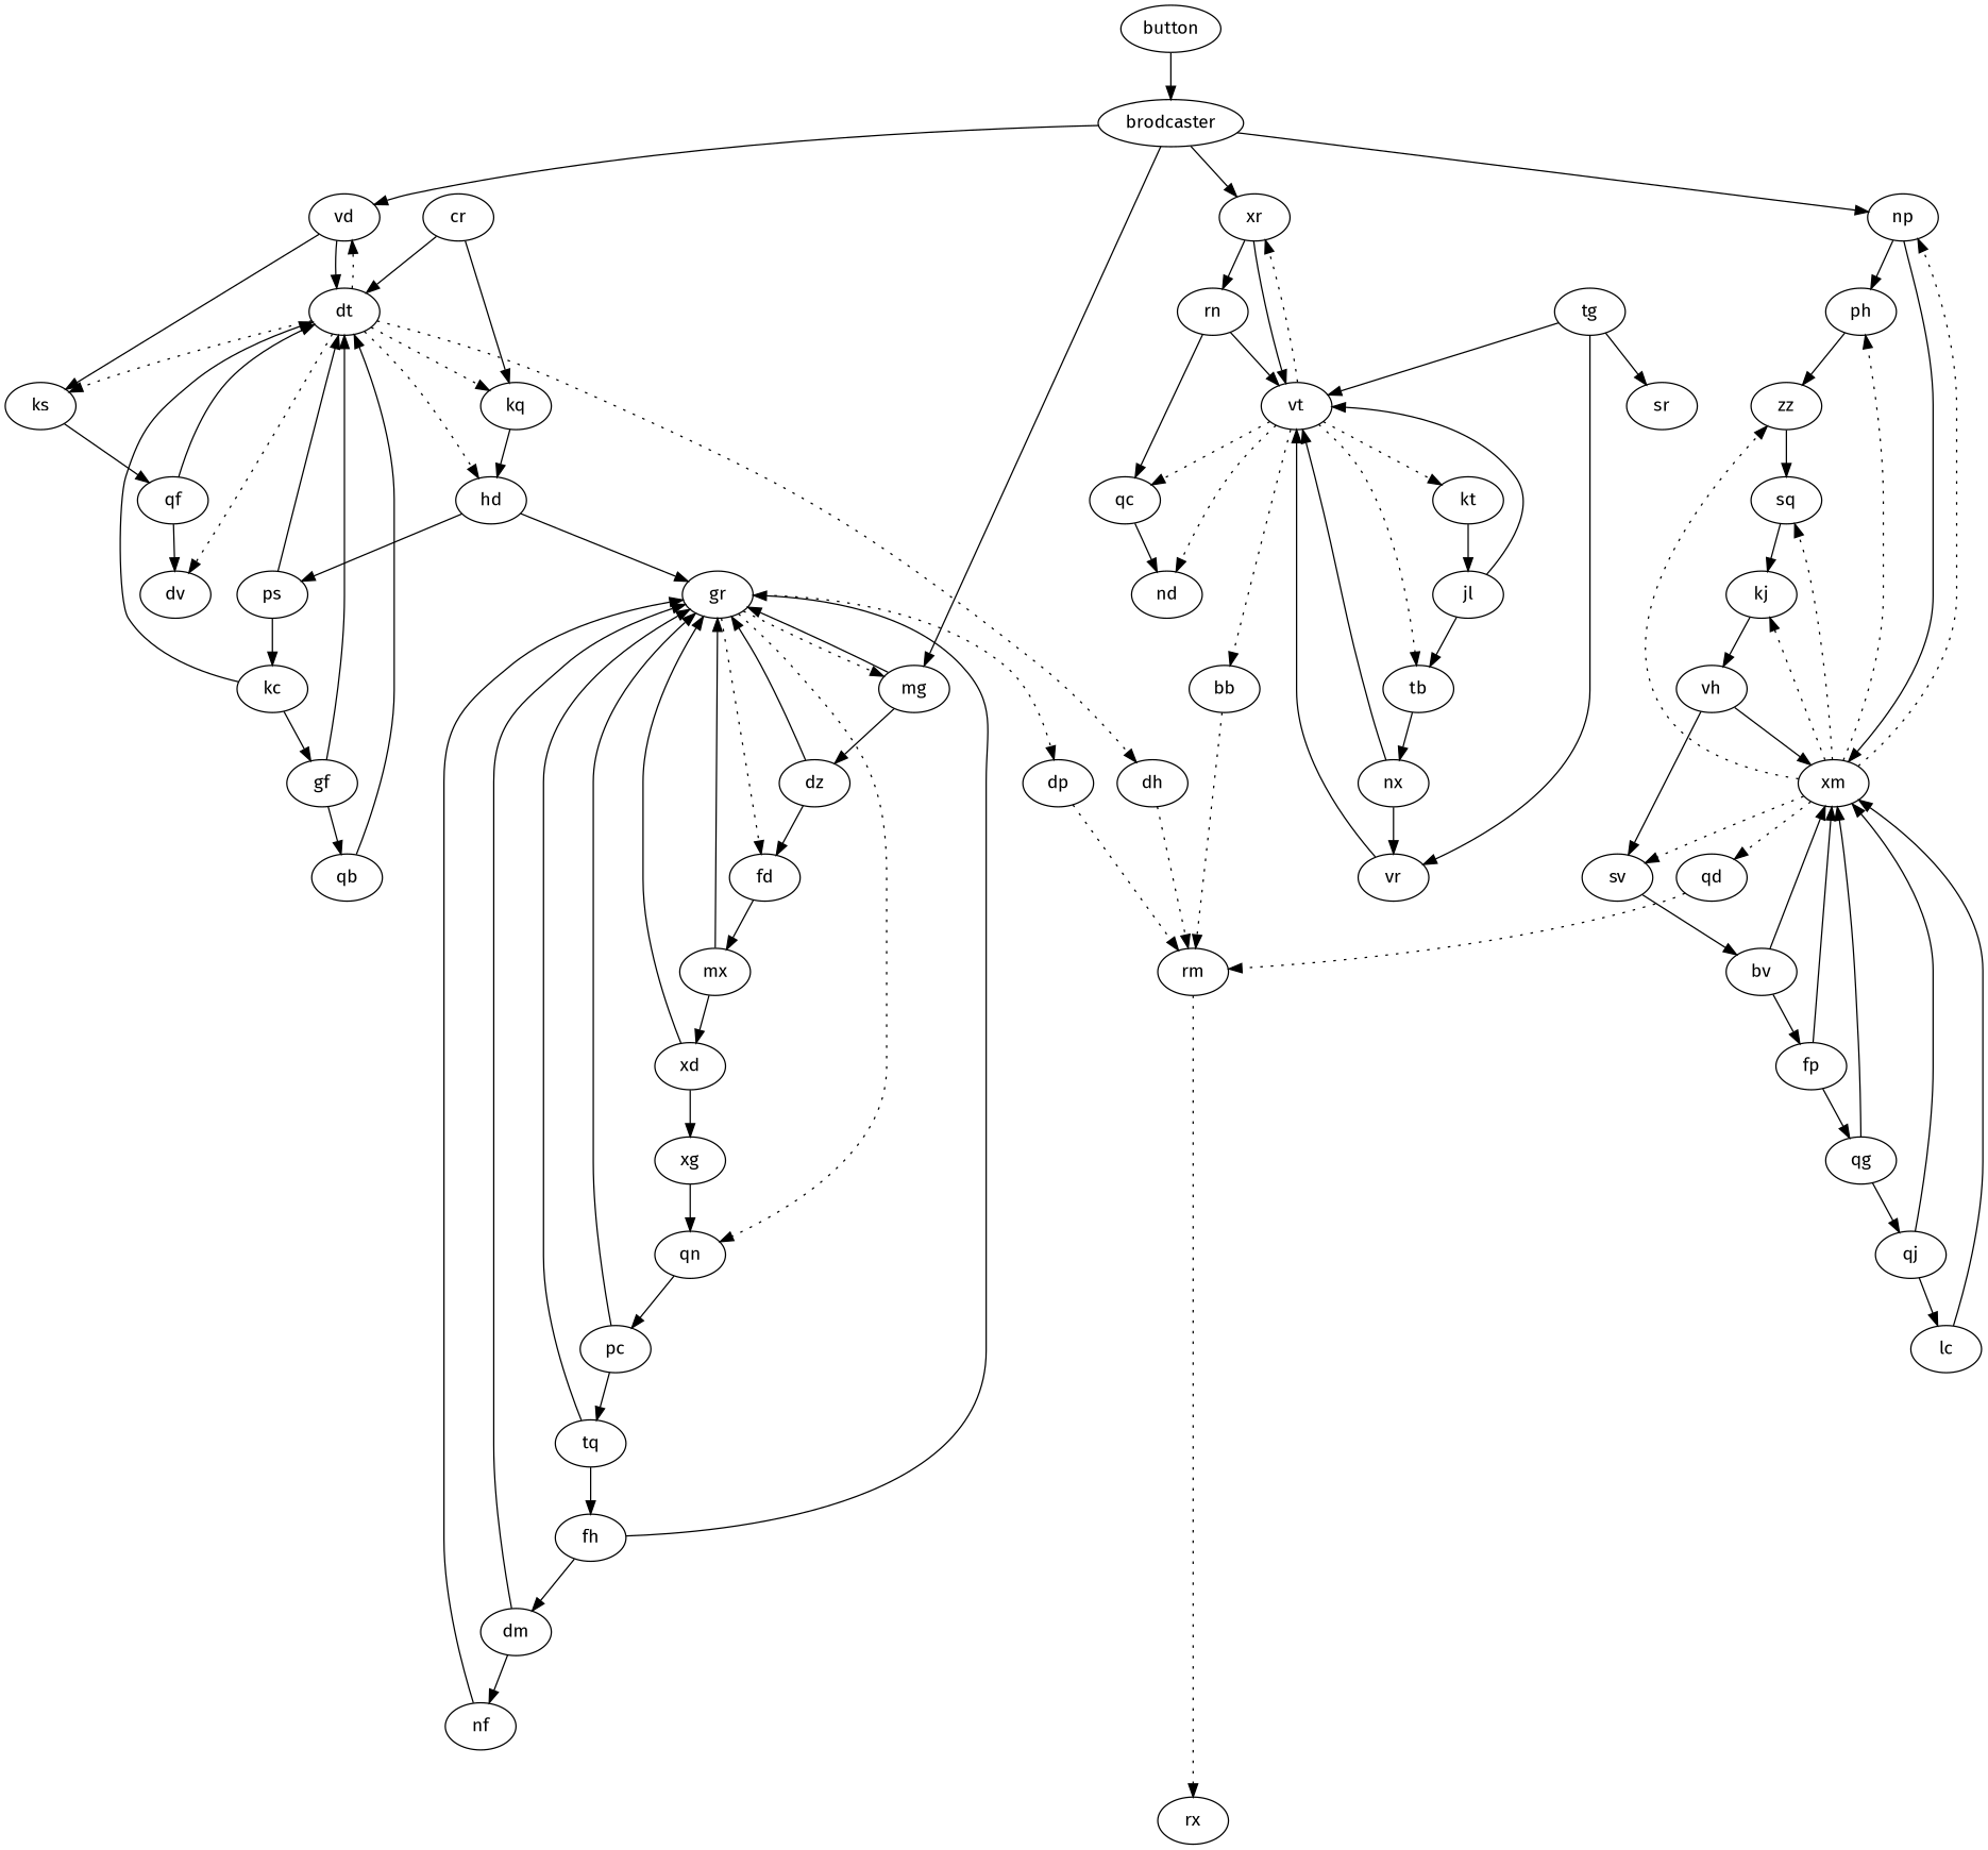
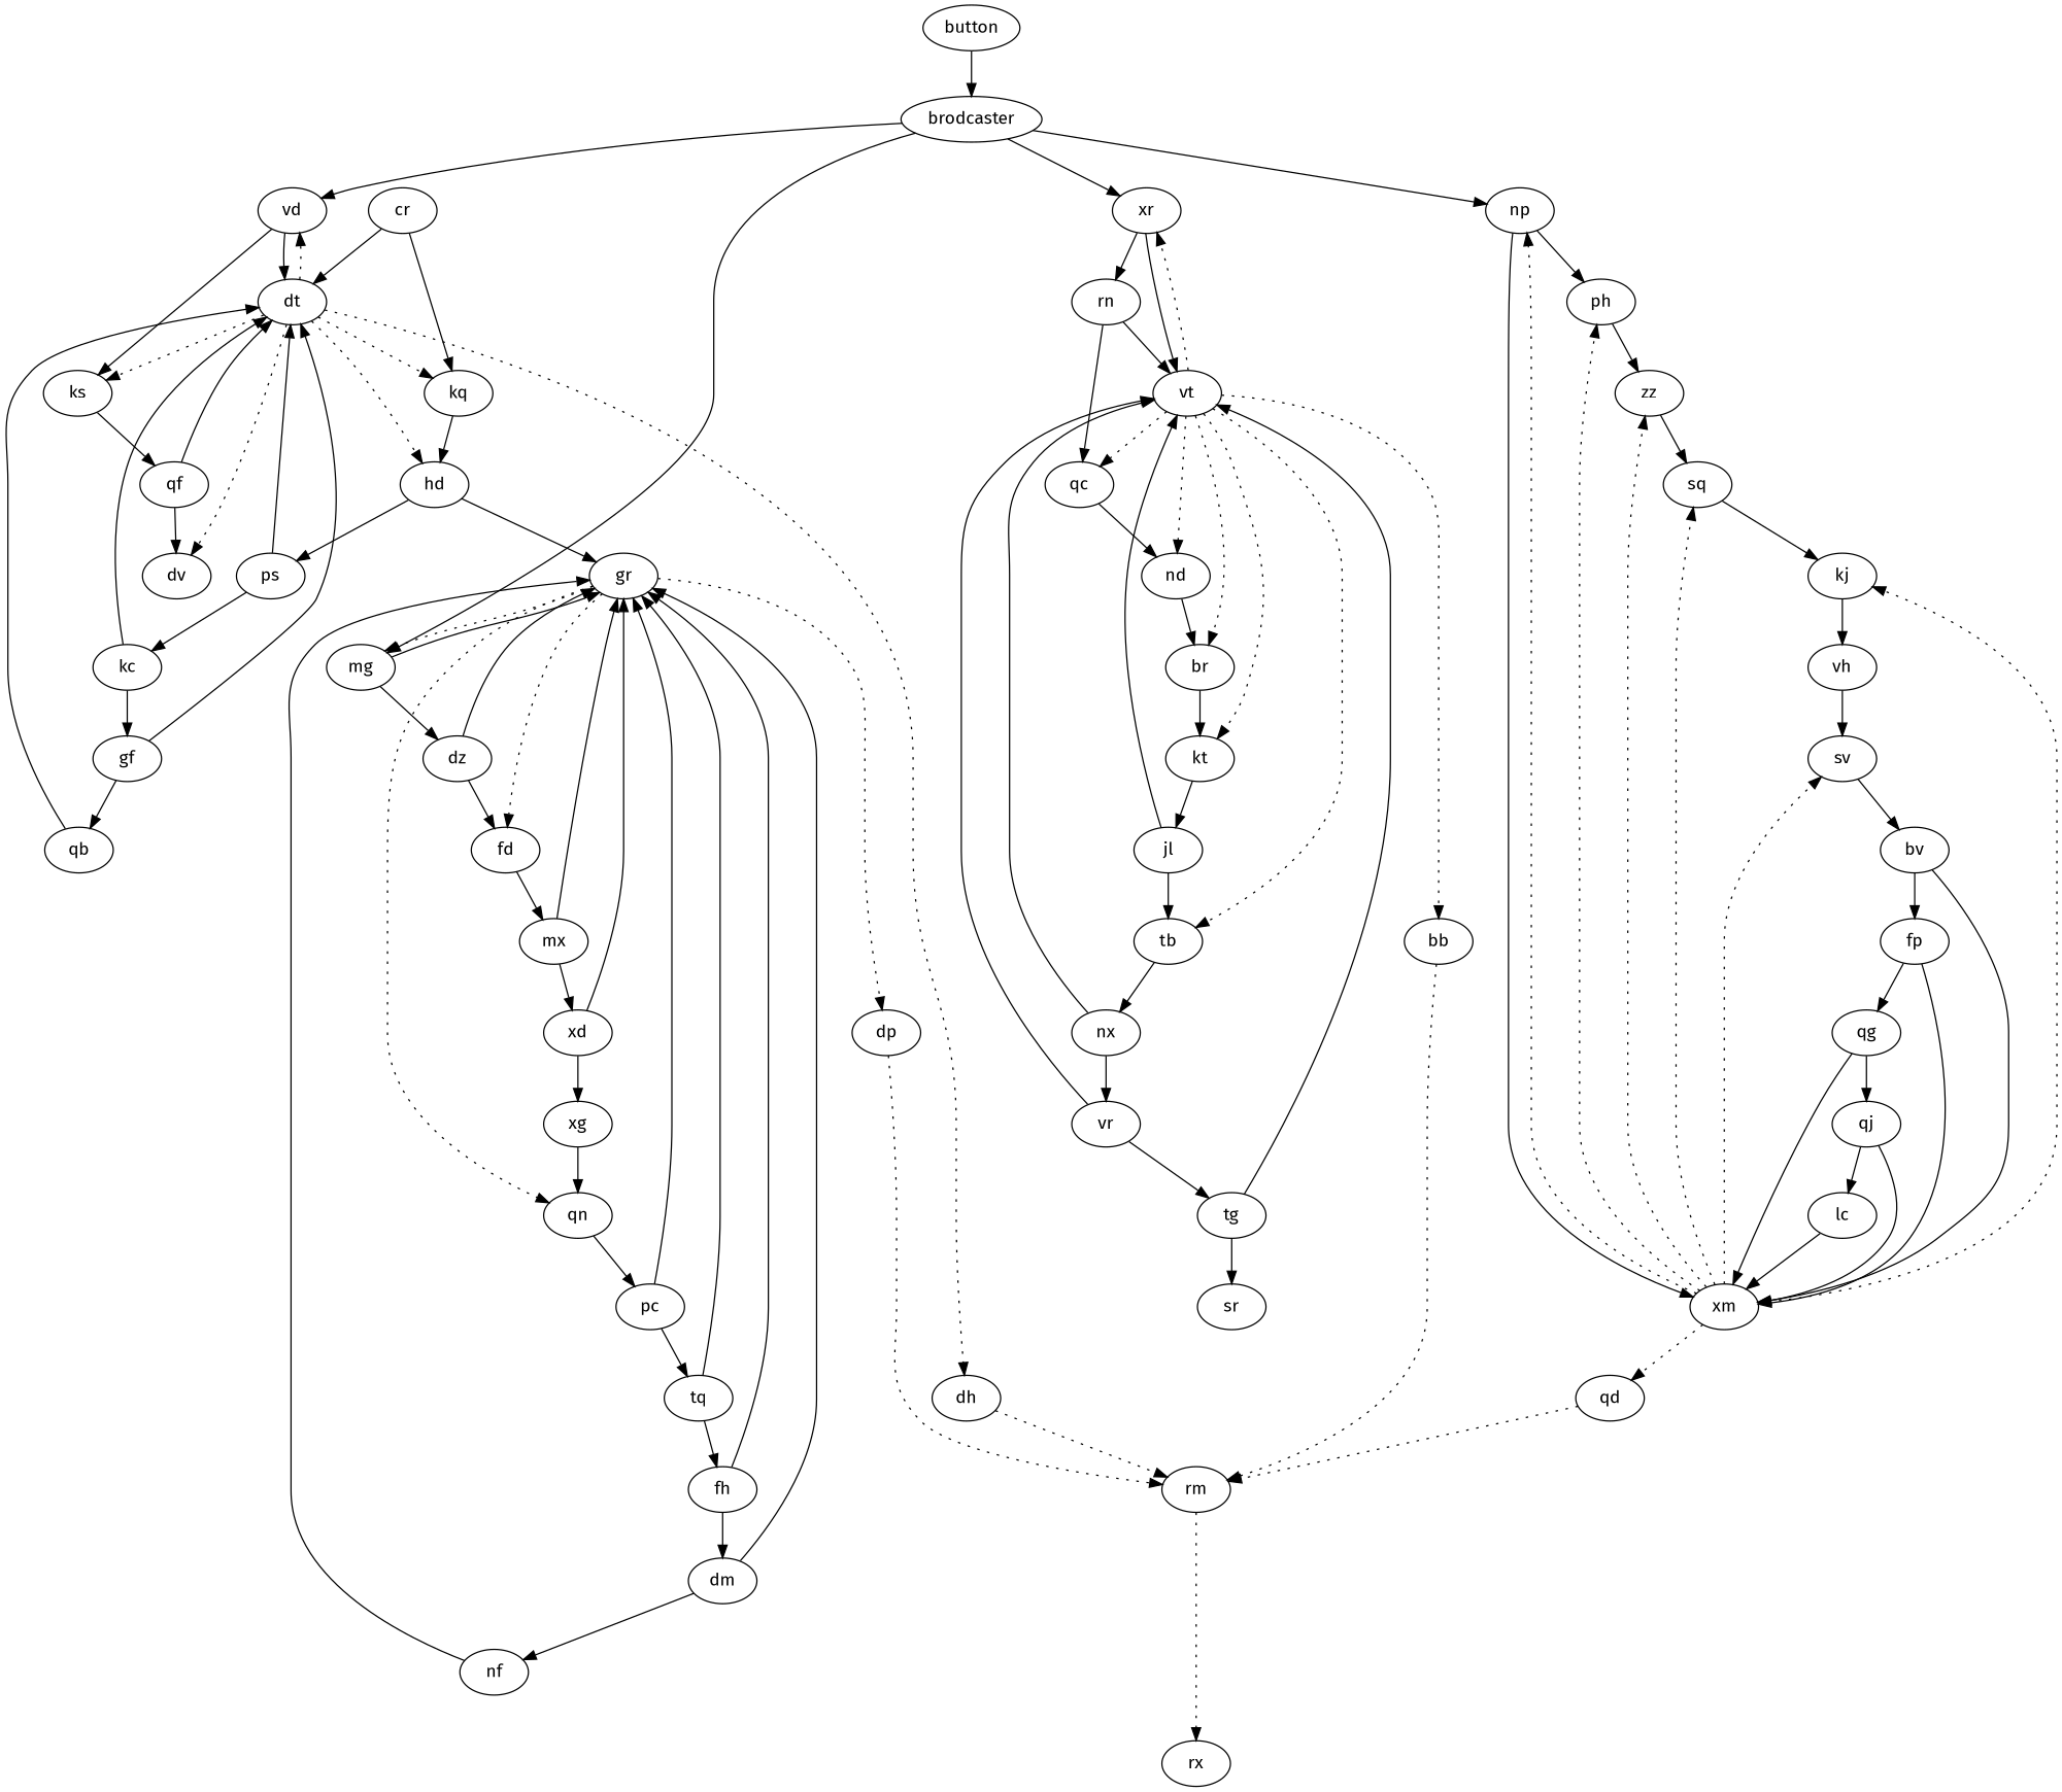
  digraph {
    fontname="Fira Sans"
    node [fontname="Fira Sans"]
    edge [fontname="Fira Sans"]
    rx
    button
    brodcaster
    mg
    np
    vd
    xr
    dz
    gr
    ph
    xm
    dt
    ks
    vt
    rn
    fd
    dp
    qn
    zz
    sq
    kj
    qd
    sv
    dv
    kq
    hd
    dh
    qf
+   br
    kt
    bb
    tb
    qc
    nd
    mx
    xd
    rm
    pc
    vh
    vr
    tg
    sr
    jl
    nx
    ps
    cr
    bv
    tq
    qg
    qj
    lc
    xg
    fh
    kc
    dm
    nf
    qb
    fp
    gf
    subgraph sub_1 {
      rank=sink
      rx
    }
    button -> brodcaster
    brodcaster -> mg
    brodcaster -> np
    brodcaster -> vd
    brodcaster -> xr
    mg -> dz
    mg -> gr
    np -> ph
    np -> xm
    vd -> dt
    vd -> ks
    xr -> vt
    xr -> rn
    dz -> gr
    dz -> fd
    gr -> mg [style=dotted]
    gr -> fd [style=dotted]
    gr -> dp [style=dotted]
    gr -> qn [style=dotted]
    ph -> zz
    xm -> np [style=dotted]
    xm -> ph [style=dotted]
    xm -> zz [style=dotted]
    xm -> sq [style=dotted]
    xm -> kj [style=dotted]
    xm -> qd [style=dotted]
    xm -> sv [style=dotted]
    dt -> vd [style=dotted]
    dt -> ks [style=dotted]
    dt -> dv [style=dotted]
    dt -> kq [style=dotted]
    dt -> hd [style=dotted]
    dt -> dh [style=dotted]
    ks -> qf
    vt -> xr [style=dotted]
+   vt -> br [style=dotted]
    vt -> kt [style=dotted]
    vt -> bb [style=dotted]
    vt -> tb [style=dotted]
    vt -> qc [style=dotted]
    vt -> nd [style=dotted]
    rn -> vt
    rn -> qc
    fd -> mx
    dp -> rm [style=dotted]
    qn -> pc
    zz -> sq
    sq -> kj
    kj -> vh
    qd -> rm [style=dotted]
    sv -> bv
    kq -> hd
    hd -> gr
    hd -> ps
    dh -> rm [style=dotted]
    qf -> dt
    qf -> dv
+   br -> kt
    kt -> jl
    bb -> rm [style=dotted]
    tb -> nx
    qc -> nd
+   nd -> br
    mx -> gr
    mx -> xd
    xd -> gr
    xd -> xg
    rm -> rx [style=dotted]
    pc -> gr
    pc -> tq
-   vh -> xm
    vh -> sv
    vr -> vt
-   tg -> vr
+   vr -> tg
    tg -> vt
    tg -> sr
    jl -> vt
    jl -> tb
    nx -> vt
    nx -> vr
    ps -> dt
    ps -> kc
    cr -> dt
    cr -> kq
    bv -> xm
    bv -> fp
    tq -> gr
    tq -> fh
    qg -> xm
    qg -> qj
    qj -> xm
    qj -> lc
    lc -> xm
    xg -> qn
    fh -> gr
    fh -> dm
    kc -> dt
    kc -> gf
    dm -> gr
    dm -> nf
    nf -> gr
    qb -> dt
    fp -> xm
    fp -> qg
    gf -> dt
    gf -> qb
  }
